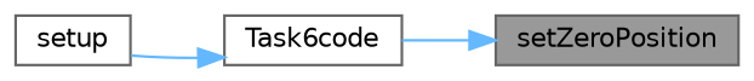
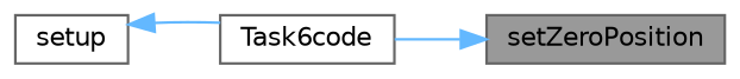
  digraph {
    rankdir=RL
    node [color=grey40 fillcolor=white fontname=Helvetica fontsize=10 shape=box style=filled]
    edge [color=steelblue1 dir=back fontname=Helvetica fontsize=10 labelfontname=Helvetica labelfontsize=10 style=solid]
    n1 [color=gray40 fillcolor=grey60 fontcolor=black height=0.2 label=setZeroPosition width=0.4]
    n2 [height=0.2 label=Task6code width=0.4]
    n3 [height=0.2 label=setup width=0.4]
    n1 -> n2
-   n2 -> n3
+   n3 -> n2
  }
